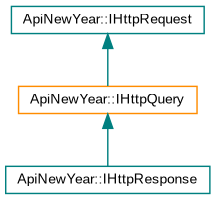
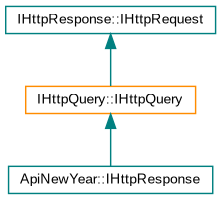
  digraph {
    fontname="Liberation Sans"
    rankdir=TB
    node [color=teal fillcolor=white fontname="Liberation Sans" fontsize=10 shape=record style=filled]
    edge [color=teal dir=back fontname="Liberation Sans" fontsize=10 labelfontname=Helvetica labelfontsize=10 style=solid]
-   n1 [color=darkorange height=0.2 label="ApiNewYear::IHttpQuery" width=0.4]
+   n1 [color=darkorange height=0.2 label="IHttpQuery::IHttpQuery" width=0.4]
    n2 [height=0.2 label="ApiNewYear::IHttpResponse" width=0.4]
-   n3 [height=0.2 label="ApiNewYear::IHttpRequest" width=0.4]
+   n3 [height=0.2 label="IHttpResponse::IHttpRequest" width=0.4]
    n1 -> n2
    n3 -> n1
  }
